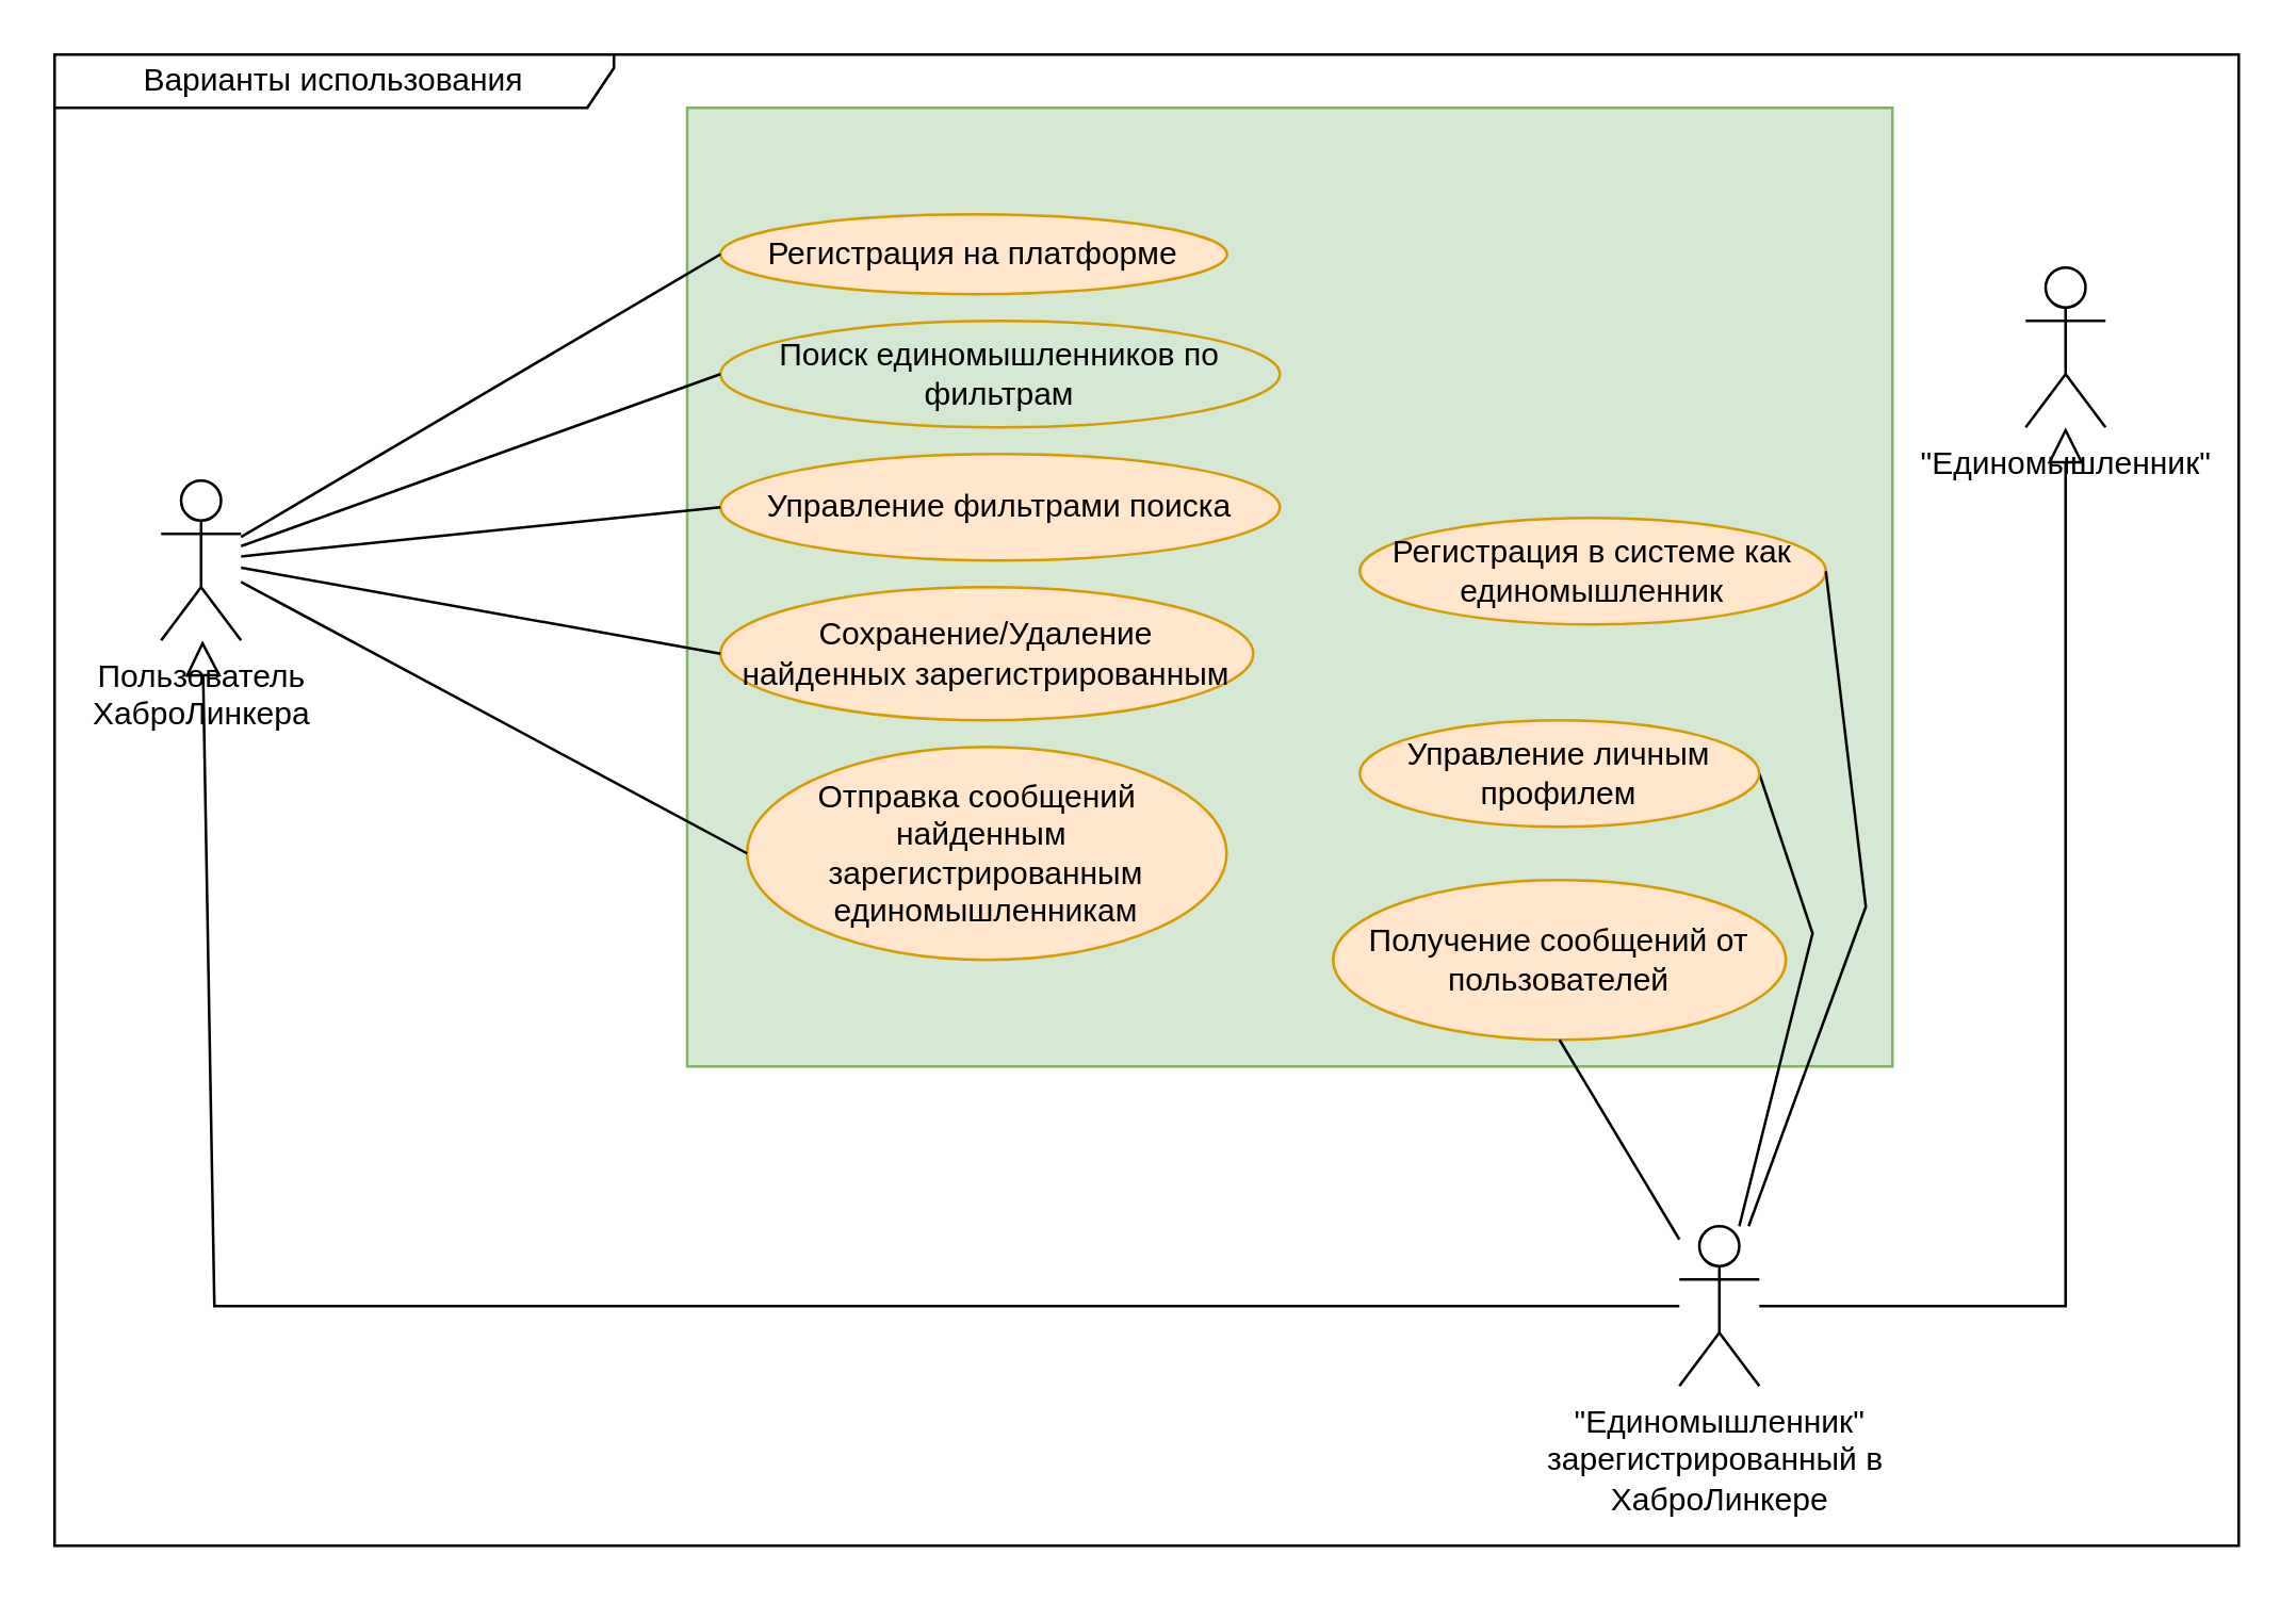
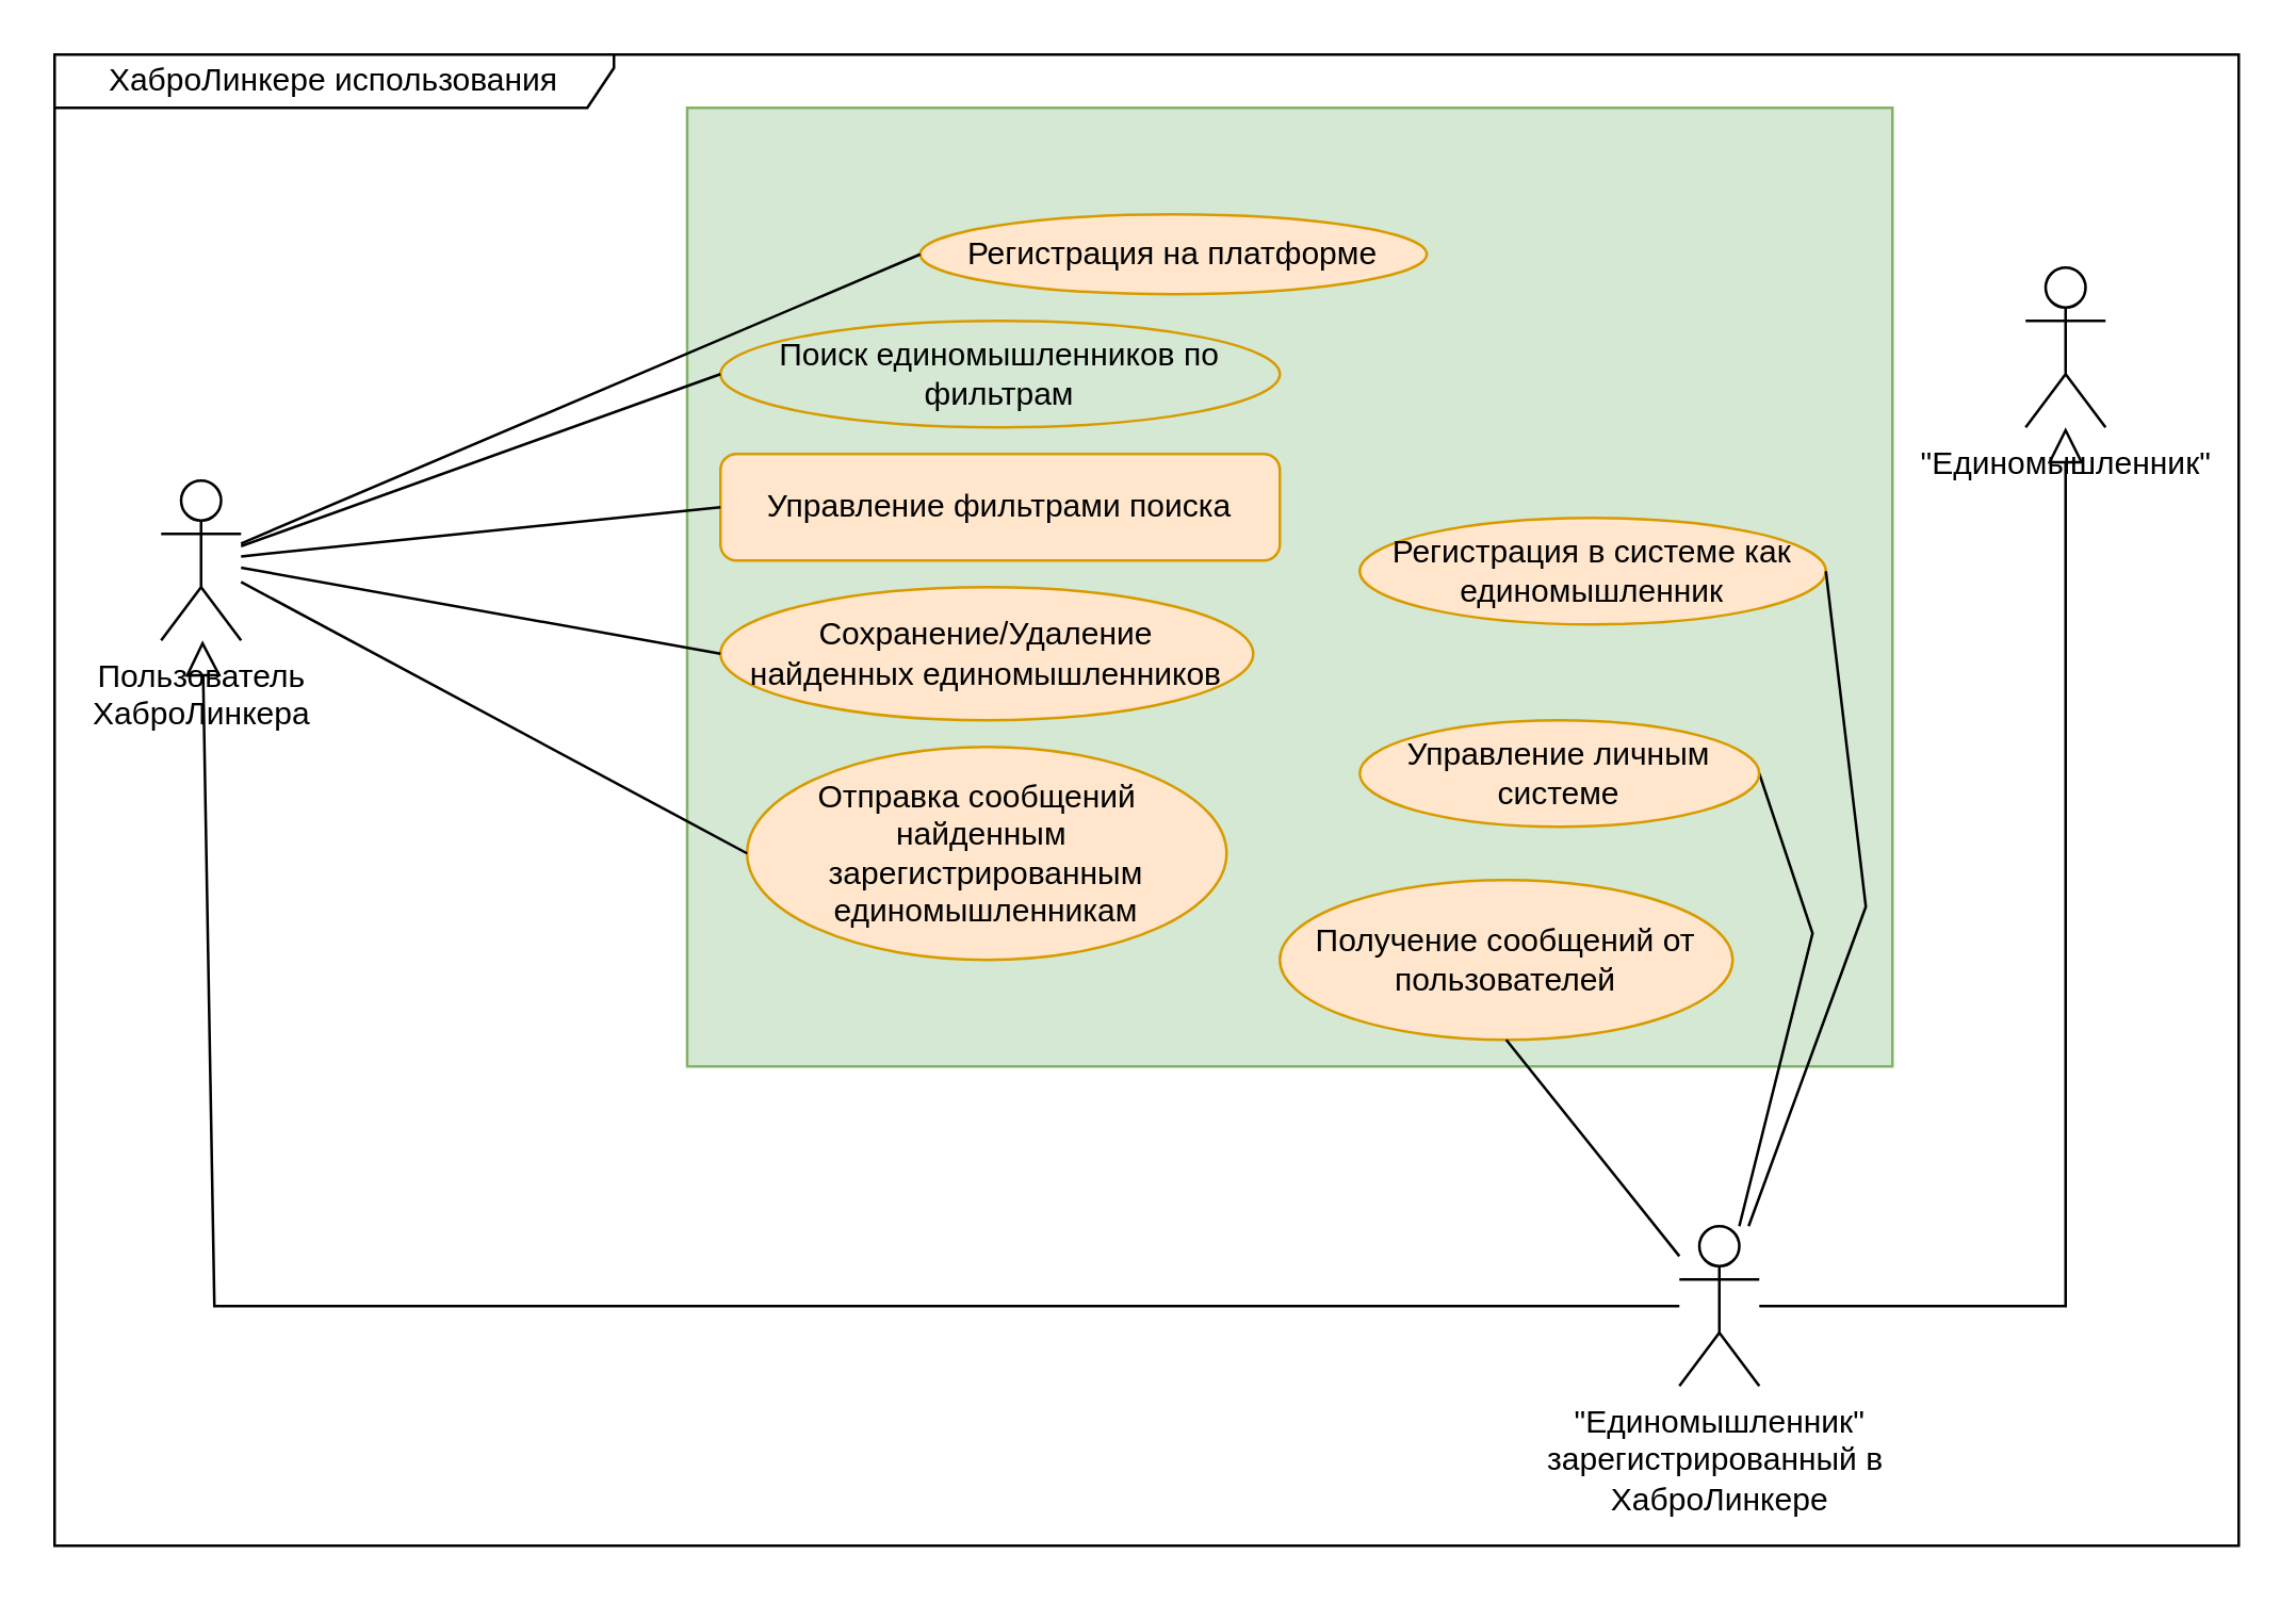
  <mxCell id="0" />
  <mxCell id="1" parent="0" />
  <mxCell id="2" value="" style="html=1;dropTarget=0;whiteSpace=wrap;fillColor=#d5e8d4;strokeColor=#82b366;" parent="1" vertex="1"><mxGeometry x="257.5" y="40" width="452.5" height="360" as="geometry" /></mxCell>
  <mxCell id="3" value="&lt;div&gt;Пользователь &lt;br&gt;ХаброЛинкера&lt;br&gt;&lt;/div&gt;" style="shape=umlActor;verticalLabelPosition=bottom;verticalAlign=top;html=1;outlineConnect=0;" parent="1" vertex="1"><mxGeometry x="60" y="180" width="30" height="60" as="geometry" /></mxCell>
  <mxCell id="4" value="&lt;div&gt;Отправка сообщений&amp;nbsp;&amp;nbsp;&lt;/div&gt;найденным&amp;nbsp;&lt;div&gt;зарегистрированным&lt;br&gt;единомышленникам&lt;/div&gt;" style="ellipse;whiteSpace=wrap;html=1;fillColor=#ffe6cc;strokeColor=#d79b00;" parent="1" vertex="1"><mxGeometry x="280" y="280" width="180" height="80" as="geometry" /></mxCell>
  <mxCell id="5" value="" style="endArrow=none;html=1;rounded=0;entryX=0;entryY=0.5;entryDx=0;entryDy=0;" parent="1" source="3" target="4" edge="1"><mxGeometry width="50" height="50" relative="1" as="geometry"><mxPoint x="97" y="230" as="sourcePoint" /><mxPoint x="460" y="250" as="targetPoint" /></mxGeometry></mxCell>
- <mxCell id="6" value="Варианты использования" style="shape=umlFrame;whiteSpace=wrap;html=1;pointerEvents=0;width=210;height=20;" parent="1" vertex="1"><mxGeometry x="20" y="20" width="820" height="560" as="geometry" /></mxCell>
+ <mxCell id="6" value="ХаброЛинкере использования" style="shape=umlFrame;whiteSpace=wrap;html=1;pointerEvents=0;width=210;height=20;" parent="1" vertex="1"><mxGeometry x="20" y="20" width="820" height="560" as="geometry" /></mxCell>
  <mxCell id="7" value="Регистрация в системе как единомышленник" style="ellipse;whiteSpace=wrap;html=1;fillColor=#ffe6cc;strokeColor=#d79b00;" parent="1" vertex="1"><mxGeometry x="510" y="194" width="175" height="40" as="geometry" /></mxCell>
  <mxCell id="8" value="" style="endArrow=none;html=1;rounded=0;exitX=1;exitY=0.5;exitDx=0;exitDy=0;" parent="1" source="7" target="21" edge="1"><mxGeometry width="50" height="50" relative="1" as="geometry"><mxPoint x="319" y="333" as="sourcePoint" /><mxPoint x="845" y="141" as="targetPoint" /><Array as="points"><mxPoint x="700" y="340" /></Array></mxGeometry></mxCell>
  <mxCell id="9" value="" style="endArrow=none;html=1;rounded=0;entryX=1;entryY=0.5;entryDx=0;entryDy=0;" parent="1" source="21" target="13" edge="1"><mxGeometry width="50" height="50" relative="1" as="geometry"><mxPoint x="843" y="153" as="sourcePoint" /><mxPoint x="719" y="548" as="targetPoint" /><Array as="points"><mxPoint x="680" y="350" /></Array></mxGeometry></mxCell>
- <mxCell id="10" value="Регистрация на платформе" style="ellipse;whiteSpace=wrap;html=1;fillColor=#ffe6cc;strokeColor=#d79b00;" parent="1" vertex="1"><mxGeometry x="270" y="80" width="190.16" height="30" as="geometry" /></mxCell>
+ <mxCell id="10" value="Регистрация на платформе" style="ellipse;whiteSpace=wrap;html=1;fillColor=#ffe6cc;strokeColor=#d79b00;" parent="1" vertex="1"><mxGeometry x="345" y="80" width="190.16" height="30" as="geometry" /></mxCell>
  <mxCell id="11" value="" style="endArrow=none;html=1;rounded=0;entryX=0;entryY=0.5;entryDx=0;entryDy=0;" parent="1" source="3" target="10" edge="1"><mxGeometry width="50" height="50" relative="1" as="geometry"><mxPoint x="410" y="330" as="sourcePoint" /><mxPoint x="460" y="280" as="targetPoint" /></mxGeometry></mxCell>
  <mxCell id="12" value="&lt;div&gt;&quot;Единомышленник&quot;&lt;/div&gt;" style="shape=umlActor;verticalLabelPosition=bottom;verticalAlign=top;html=1;outlineConnect=0;" parent="1" vertex="1"><mxGeometry x="760" y="100" width="30" height="60" as="geometry" /></mxCell>
- <mxCell id="13" value="Управление личным профилем" style="ellipse;whiteSpace=wrap;html=1;fillColor=#ffe6cc;strokeColor=#d79b00;" parent="1" vertex="1"><mxGeometry x="510" y="270" width="150" height="40" as="geometry" /></mxCell>
+ <mxCell id="13" value="Управление личным системе" style="ellipse;whiteSpace=wrap;html=1;fillColor=#ffe6cc;strokeColor=#d79b00;" parent="1" vertex="1"><mxGeometry x="510" y="270" width="150" height="40" as="geometry" /></mxCell>
  <mxCell id="14" value="Поиск единомышленников по фильтрам" style="ellipse;whiteSpace=wrap;html=1;fillColor=#d5e8d4;strokeColor=#d79b00;" vertex="1" parent="1"><mxGeometry x="270" y="120" width="210" height="40" as="geometry" /></mxCell>
- <mxCell id="15" value="Управление фильтрами поиска" style="ellipse;whiteSpace=wrap;html=1;fillColor=#ffe6cc;strokeColor=#d79b00;" vertex="1" parent="1"><mxGeometry x="270" y="170" width="210" height="40" as="geometry" /></mxCell>
- <mxCell id="16" value="Сохранение/Удаление &lt;br&gt;найденных зарегистрированным" style="ellipse;whiteSpace=wrap;html=1;fillColor=#ffe6cc;strokeColor=#d79b00;" vertex="1" parent="1"><mxGeometry x="270" y="220" width="200" height="50" as="geometry" /></mxCell>
+ <mxCell id="15" value="Управление фильтрами поиска" style="whiteSpace=wrap;html=1;fillColor=#ffe6cc;strokeColor=#d79b00;rounded=1;" vertex="1" parent="1"><mxGeometry x="270" y="170" width="210" height="40" as="geometry" /></mxCell>
+ <mxCell id="16" value="Сохранение/Удаление &lt;br&gt;найденных единомышленников" style="ellipse;whiteSpace=wrap;html=1;fillColor=#ffe6cc;strokeColor=#d79b00;" vertex="1" parent="1"><mxGeometry x="270" y="220" width="200" height="50" as="geometry" /></mxCell>
  <mxCell id="17" value="" style="endArrow=none;html=1;rounded=0;entryX=0;entryY=0.5;entryDx=0;entryDy=0;" edge="1" parent="1" source="3" target="14"><mxGeometry width="50" height="50" relative="1" as="geometry"><mxPoint x="100" y="200" as="sourcePoint" /><mxPoint x="280" y="105" as="targetPoint" /></mxGeometry></mxCell>
  <mxCell id="18" value="" style="endArrow=none;html=1;rounded=0;entryX=0;entryY=0.5;entryDx=0;entryDy=0;" edge="1" parent="1" source="3" target="15"><mxGeometry width="50" height="50" relative="1" as="geometry"><mxPoint x="100" y="210" as="sourcePoint" /><mxPoint x="280" y="150" as="targetPoint" /></mxGeometry></mxCell>
  <mxCell id="19" value="" style="endArrow=none;html=1;rounded=0;entryX=0;entryY=0.5;entryDx=0;entryDy=0;" edge="1" parent="1" source="3" target="16"><mxGeometry width="50" height="50" relative="1" as="geometry"><mxPoint x="98" y="222" as="sourcePoint" /><mxPoint x="280" y="200" as="targetPoint" /></mxGeometry></mxCell>
- <mxCell id="20" value="Получение сообщений от пользователей" style="ellipse;whiteSpace=wrap;html=1;fillColor=#ffe6cc;strokeColor=#d79b00;" vertex="1" parent="1"><mxGeometry x="500" y="330" width="170" height="60" as="geometry" /></mxCell>
+ <mxCell id="20" value="Получение сообщений от пользователей" style="ellipse;whiteSpace=wrap;html=1;fillColor=#ffe6cc;strokeColor=#d79b00;" vertex="1" parent="1"><mxGeometry x="480" y="330" width="170" height="60" as="geometry" /></mxCell>
  <mxCell id="21" value="&lt;div&gt;&quot;Единомышленник&quot; &lt;br&gt;зарегистрированный в&amp;nbsp;&lt;br&gt;ХаброЛинкере&lt;/div&gt;" style="shape=umlActor;verticalLabelPosition=bottom;verticalAlign=top;html=1;outlineConnect=0;" vertex="1" parent="1"><mxGeometry x="630" y="460" width="30" height="60" as="geometry" /></mxCell>
  <mxCell id="22" value="" style="endArrow=block;endSize=11;endFill=0;html=1;rounded=0;" edge="1" parent="1" source="21" target="12"><mxGeometry width="160" relative="1" as="geometry"><mxPoint x="409" y="563" as="sourcePoint" /><mxPoint x="569" y="563" as="targetPoint" /><Array as="points"><mxPoint x="775" y="490" /></Array></mxGeometry></mxCell>
  <mxCell id="23" value="" style="endArrow=none;html=1;rounded=0;entryX=0.5;entryY=1;entryDx=0;entryDy=0;" edge="1" parent="1" source="21" target="20"><mxGeometry width="50" height="50" relative="1" as="geometry"><mxPoint x="842" y="313" as="sourcePoint" /><mxPoint x="719" y="183" as="targetPoint" /></mxGeometry></mxCell>
  <mxCell id="24" value="" style="endArrow=block;endSize=11;endFill=0;html=1;rounded=0;" edge="1" parent="1" source="21" target="3"><mxGeometry width="160" relative="1" as="geometry"><mxPoint x="529" y="500" as="sourcePoint" /><mxPoint x="874" y="170" as="targetPoint" /><Array as="points"><mxPoint x="80" y="490" /></Array></mxGeometry></mxCell>
